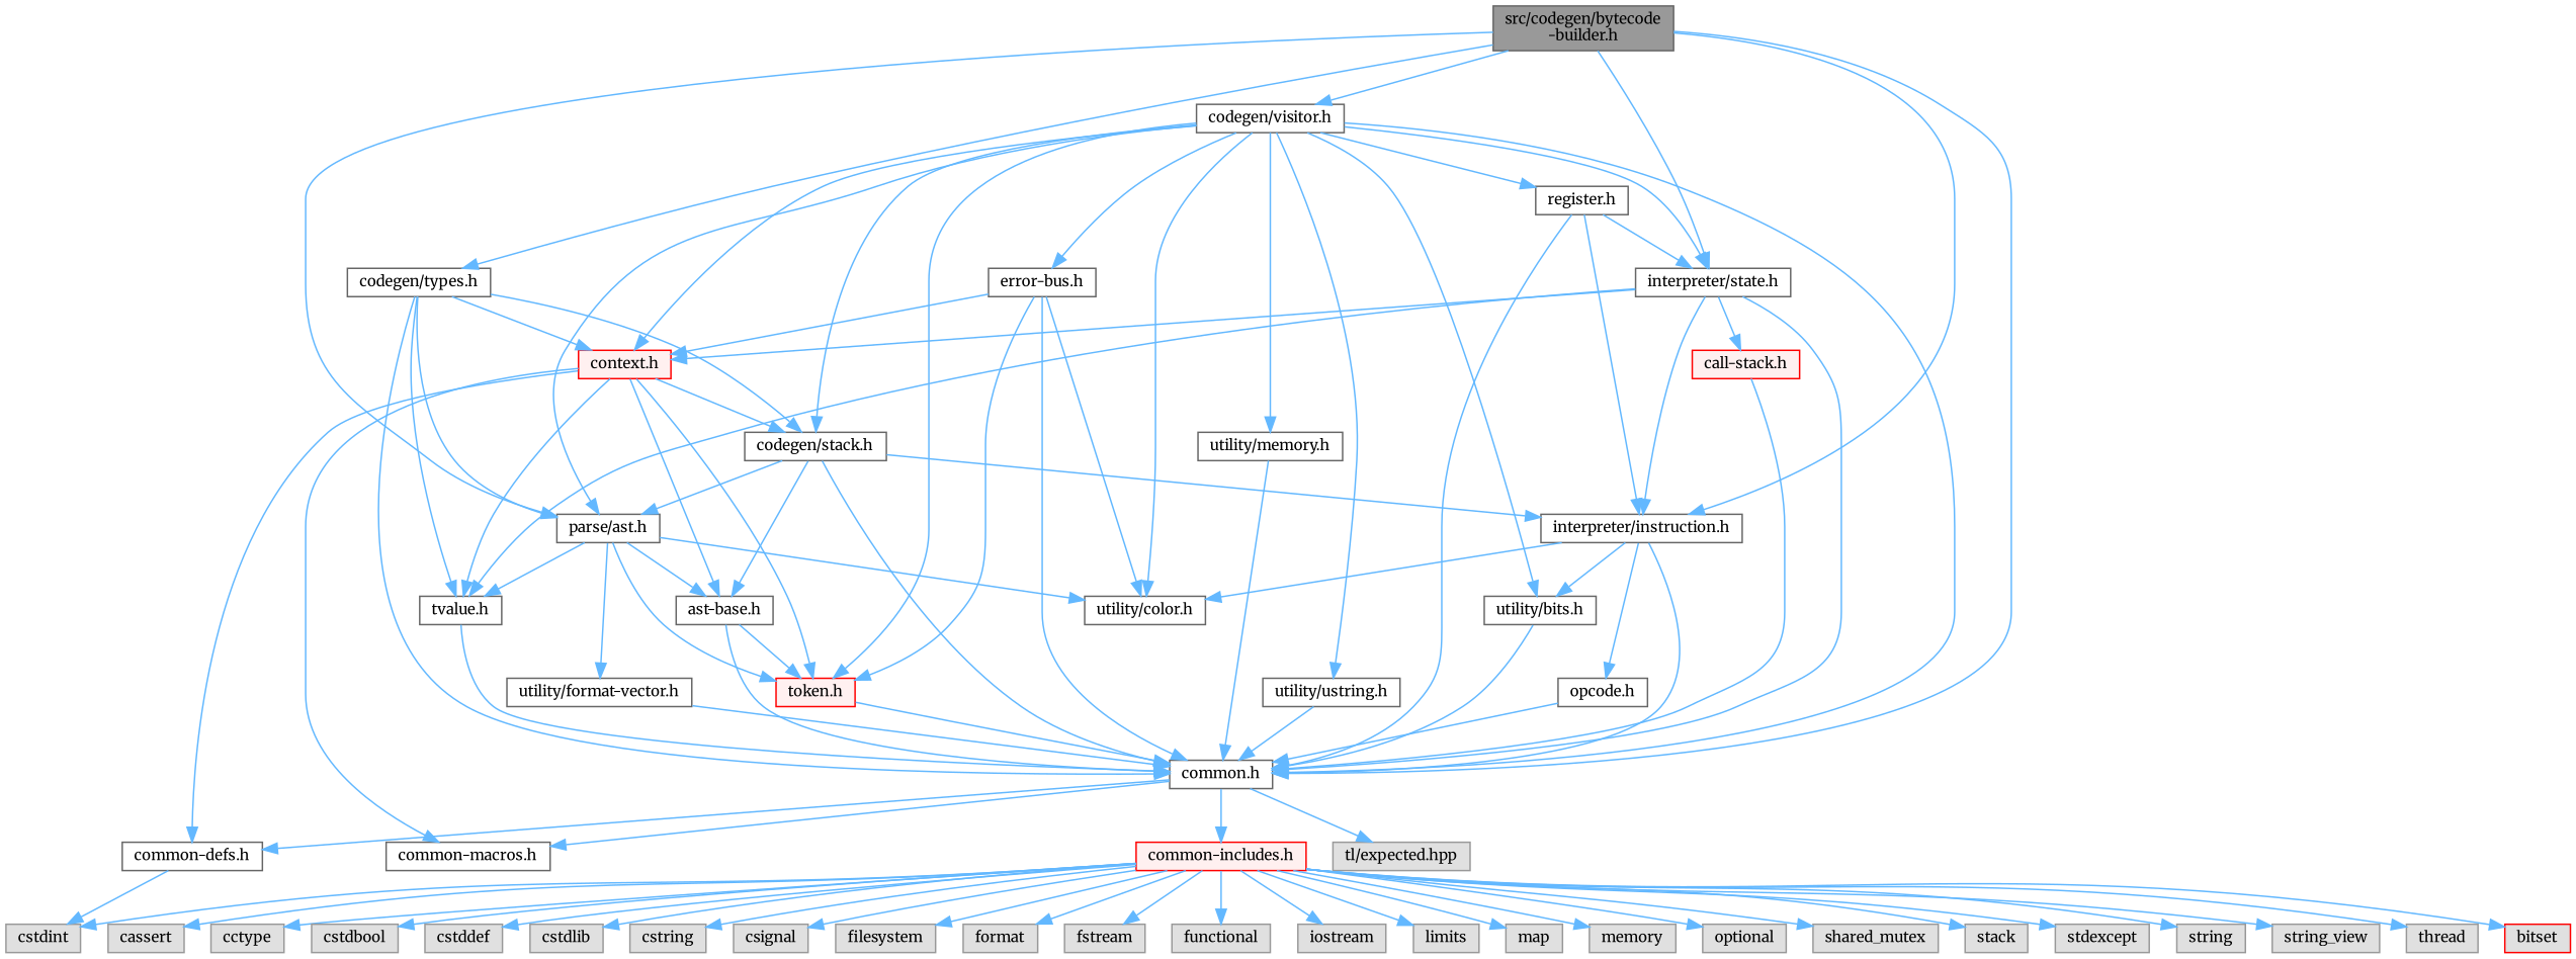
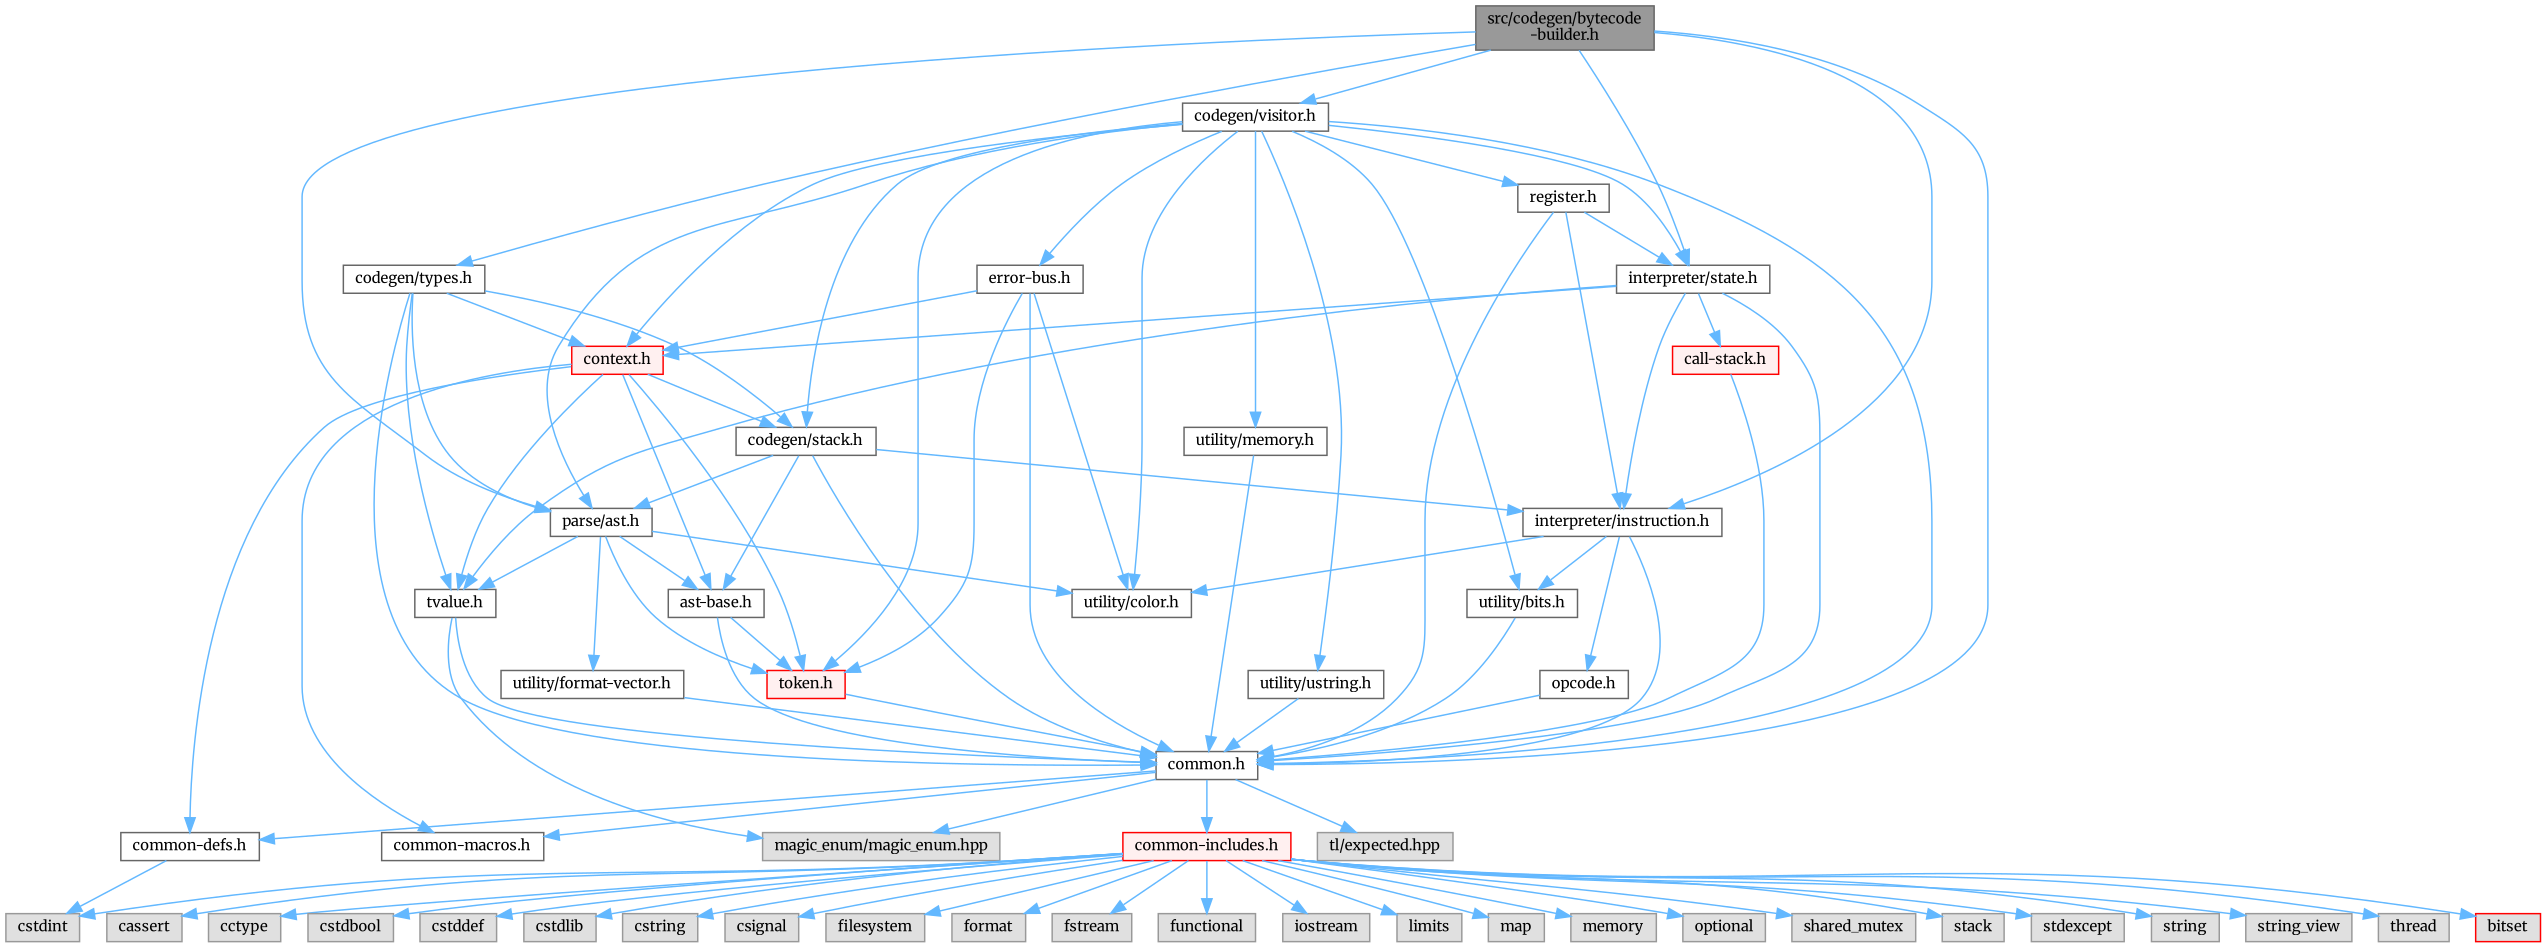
  digraph {
    fontname=Merriweather
    node [color=grey60 fillcolor="#E0E0E0" fontname=Merriweather fontsize=10 shape=box style=filled]
    edge [color=steelblue1 fontname=Merriweather fontsize=10 labelfontname=Helvetica labelfontsize=10 style=solid]
    n1 [color=gray40 fillcolor=grey60 fontcolor=black height=0.2 label="src/codegen/bytecode\l-builder.h" width=0.4]
    n2 [color=grey40 fillcolor=white height=0.2 label="common.h" width=0.4]
    n3 [color=grey40 fillcolor=white height=0.2 label="parse/ast.h" width=0.4]
    n4 [color=grey40 fillcolor=white height=0.2 label="codegen/visitor.h" width=0.4]
    n5 [color=grey40 fillcolor=white height=0.2 label="interpreter/instruction.h" width=0.4]
    n6 [color=grey40 fillcolor=white height=0.2 label="interpreter/state.h" width=0.4]
    n7 [color=grey40 fillcolor=white height=0.2 label="codegen/types.h" width=0.4]
    n8 [height=0.2 label="tl/expected.hpp" width=0.4]
+   n9 [height=0.2 label="magic_enum/magic_enum.hpp" width=0.4]
    n10 [color=grey40 fillcolor=white height=0.2 label="common-defs.h" width=0.4]
    n11 [color=grey40 fillcolor=white height=0.2 label="common-macros.h" width=0.4]
    n12 [color=red fillcolor="#FFF0F0" height=0.2 label="common-includes.h" width=0.4]
    n13 [color=grey40 fillcolor=white height=0.2 label="tvalue.h" width=0.4]
    n14 [color=red fillcolor="#FFF0F0" height=0.2 label="token.h" width=0.4]
    n15 [color=grey40 fillcolor=white height=0.2 label="ast-base.h" width=0.4]
    n16 [color=grey40 fillcolor=white height=0.2 label="utility/color.h" width=0.4]
    n17 [color=grey40 fillcolor=white height=0.2 label="utility/format-vector.h" width=0.4]
    n18 [color=grey40 fillcolor=white height=0.2 label="error-bus.h" width=0.4]
    n19 [color=red fillcolor="#FFF0F0" height=0.2 label="context.h" width=0.4]
    n20 [color=grey40 fillcolor=white height=0.2 label="codegen/stack.h" width=0.4]
    n21 [color=grey40 fillcolor=white height=0.2 label="utility/bits.h" width=0.4]
    n22 [color=grey40 fillcolor=white height=0.2 label="register.h" width=0.4]
    n23 [color=grey40 fillcolor=white height=0.2 label="utility/memory.h" width=0.4]
    n24 [color=grey40 fillcolor=white height=0.2 label="utility/ustring.h" width=0.4]
    n25 [color=grey40 fillcolor=white height=0.2 label="opcode.h" width=0.4]
    n26 [color=red fillcolor="#FFF0F0" height=0.2 label="call-stack.h" width=0.4]
    n27 [height=0.2 label=cstdint width=0.4]
    n28 [color=red height=0.2 label=bitset width=0.4]
    n29 [height=0.2 label=cassert width=0.4]
    n30 [height=0.2 label=cctype width=0.4]
    n31 [height=0.2 label=cstdbool width=0.4]
    n32 [height=0.2 label=cstddef width=0.4]
    n33 [height=0.2 label=cstdlib width=0.4]
    n34 [height=0.2 label=cstring width=0.4]
    n35 [height=0.2 label=csignal width=0.4]
    n36 [height=0.2 label=filesystem width=0.4]
    n37 [height=0.2 label=format width=0.4]
    n38 [height=0.2 label=fstream width=0.4]
    n39 [height=0.2 label=functional width=0.4]
    n40 [height=0.2 label=iostream width=0.4]
    n41 [height=0.2 label=limits width=0.4]
    n42 [height=0.2 label=map width=0.4]
    n43 [height=0.2 label=memory width=0.4]
    n44 [height=0.2 label=optional width=0.4]
    n45 [height=0.2 label=shared_mutex width=0.4]
    n46 [height=0.2 label=stack width=0.4]
    n47 [height=0.2 label=stdexcept width=0.4]
    n48 [height=0.2 label=string width=0.4]
    n49 [height=0.2 label=string_view width=0.4]
    n50 [height=0.2 label=thread width=0.4]
    n1 -> n2
    n1 -> n3
    n1 -> n4
    n1 -> n5
    n1 -> n6
    n1 -> n7
    n2 -> n8
+   n2 -> n9
    n2 -> n10
    n2 -> n11
    n2 -> n12
    n3 -> n13
    n3 -> n14
    n3 -> n15
    n3 -> n16
    n3 -> n17
    n4 -> n2
    n4 -> n3
    n4 -> n6
    n4 -> n14
    n4 -> n16
    n4 -> n18
    n4 -> n19
    n4 -> n20
    n4 -> n21
    n4 -> n22
    n4 -> n23
    n4 -> n24
    n5 -> n2
    n5 -> n16
    n5 -> n21
    n5 -> n25
    n6 -> n2
    n6 -> n5
    n6 -> n13
    n6 -> n19
    n6 -> n26
    n7 -> n2
    n7 -> n3
    n7 -> n13
    n7 -> n19
    n7 -> n20
    n10 -> n27
    n12 -> n27
    n12 -> n28
    n12 -> n29
    n12 -> n30
    n12 -> n31
    n12 -> n32
    n12 -> n33
    n12 -> n34
    n12 -> n35
    n12 -> n36
    n12 -> n37
    n12 -> n38
    n12 -> n39
    n12 -> n40
    n12 -> n41
    n12 -> n42
    n12 -> n43
    n12 -> n44
    n12 -> n45
    n12 -> n46
    n12 -> n47
    n12 -> n48
    n12 -> n49
    n12 -> n50
    n13 -> n2
+   n13 -> n9
    n14 -> n2
    n15 -> n2
    n15 -> n14
    n17 -> n2
    n18 -> n2
    n18 -> n14
    n18 -> n16
    n18 -> n19
    n19 -> n10
    n19 -> n11
    n19 -> n13
    n19 -> n14
    n19 -> n15
    n19 -> n20
    n20 -> n2
    n20 -> n3
    n20 -> n5
    n20 -> n15
    n21 -> n2
    n22 -> n2
    n22 -> n5
    n22 -> n6
    n23 -> n2
    n24 -> n2
    n25 -> n2
    n26 -> n2
  }
